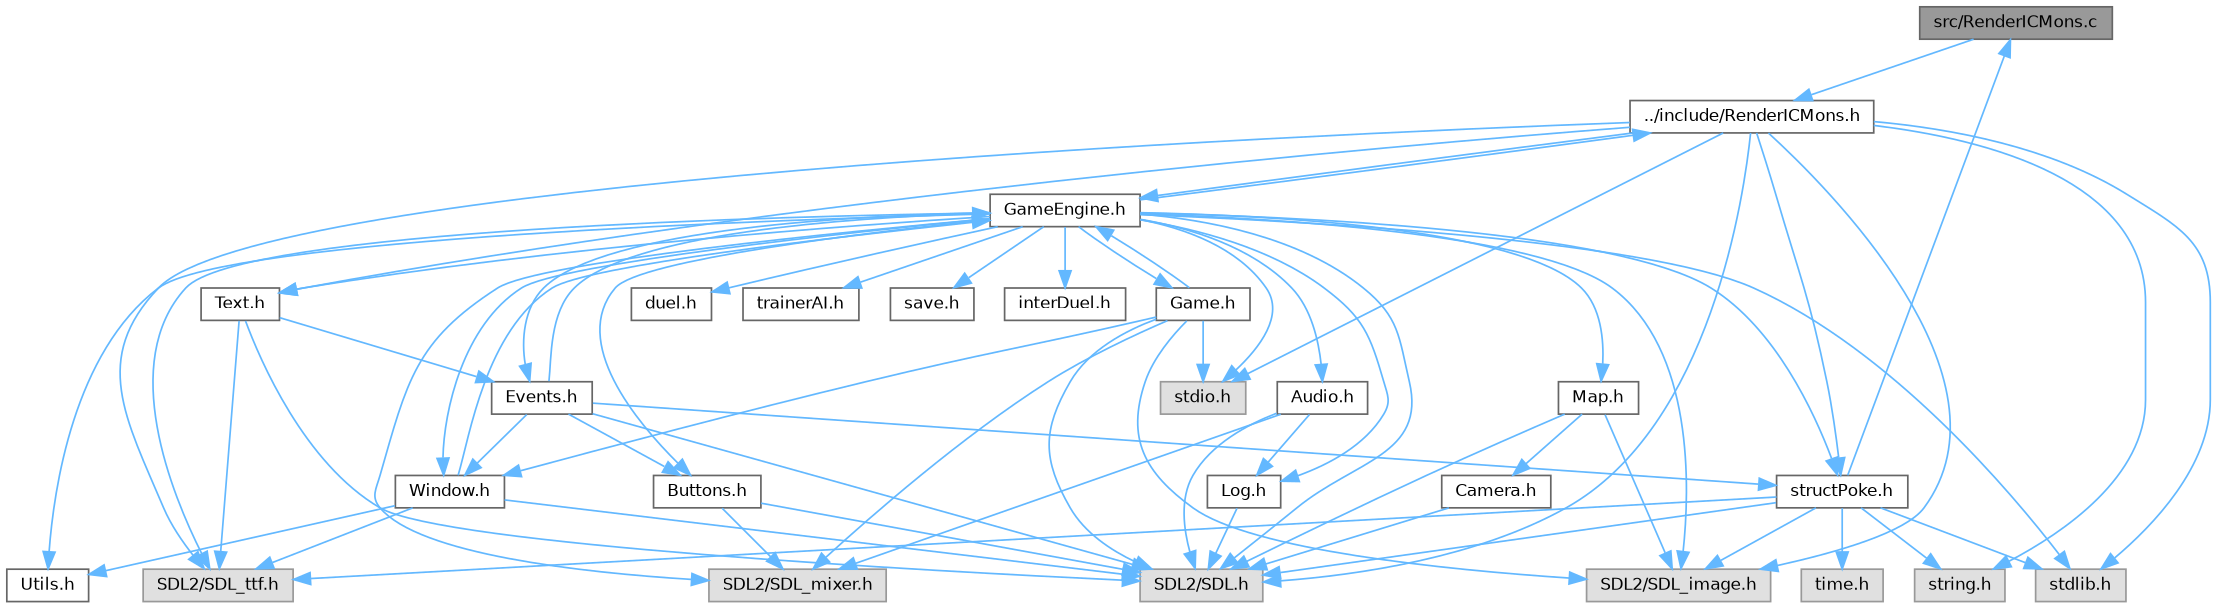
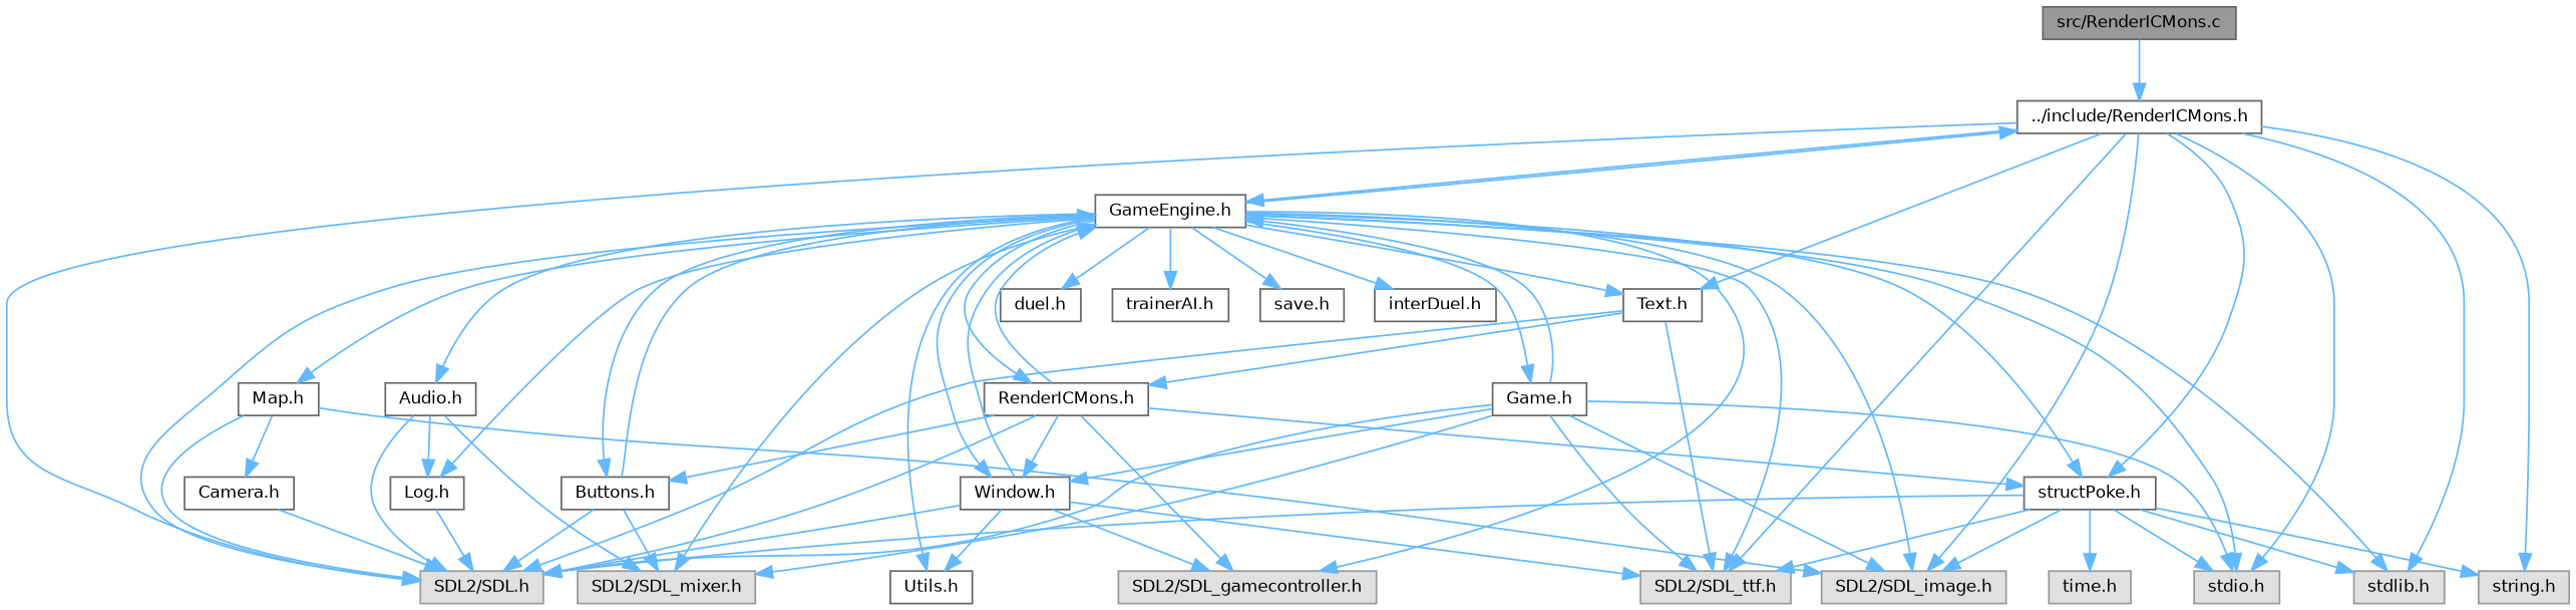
  digraph {
    node [color=grey40 fillcolor=white fontname=Helvetica fontsize=10 shape=box style=filled]
    edge [color=steelblue1 fontname=Helvetica fontsize=10 labelfontname=Helvetica labelfontsize=10 style=solid]
    n1 [color=gray40 fillcolor=grey60 fontcolor=black height=0.2 label="src/RenderICMons.c" width=0.4]
    n2 [height=0.2 label="../include/RenderICMons.h" width=0.4]
    n3 [color=grey60 fillcolor="#E0E0E0" height=0.2 label="SDL2/SDL.h" width=0.4]
    n4 [color=grey60 fillcolor="#E0E0E0" height=0.2 label="SDL2/SDL_image.h" width=0.4]
    n5 [color=grey60 fillcolor="#E0E0E0" height=0.2 label="SDL2/SDL_ttf.h" width=0.4]
    n6 [color=grey60 fillcolor="#E0E0E0" height=0.2 label="stdio.h" width=0.4]
    n7 [color=grey60 fillcolor="#E0E0E0" height=0.2 label="stdlib.h" width=0.4]
    n8 [color=grey60 fillcolor="#E0E0E0" height=0.2 label="string.h" width=0.4]
    n9 [height=0.2 label="GameEngine.h" width=0.4]
    n10 [height=0.2 label="structPoke.h" width=0.4]
    n11 [height=0.2 label="Text.h" width=0.4]
    n12 [color=grey60 fillcolor="#E0E0E0" height=0.2 label="SDL2/SDL_mixer.h" width=0.4]
+   n13 [color=grey60 fillcolor="#E0E0E0" height=0.2 label="SDL2/SDL_gamecontroller.h" width=0.4]
    n14 [height=0.2 label="Log.h" width=0.4]
    n15 [height=0.2 label="Audio.h" width=0.4]
    n16 [height=0.2 label="Buttons.h" width=0.4]
    n17 [height=0.2 label="duel.h" width=0.4]
    n18 [height=0.2 label="trainerAI.h" width=0.4]
    n19 [height=0.2 label="save.h" width=0.4]
    n20 [height=0.2 label="interDuel.h" width=0.4]
    n21 [height=0.2 label="Utils.h" width=0.4]
    n22 [height=0.2 label="Window.h" width=0.4]
    n23 [height=0.2 label="Map.h" width=0.4]
    n24 [height=0.2 label="Game.h" width=0.4]
-   n25 [height=0.2 label="Events.h" width=0.4]
+   n25 [height=0.2 label="RenderICMons.h" width=0.4]
    n26 [color=grey60 fillcolor="#E0E0E0" height=0.2 label="time.h" width=0.4]
    n27 [height=0.2 label="Camera.h" width=0.4]
    n1 -> n2
    n2 -> n3
    n2 -> n4
    n2 -> n5
    n2 -> n6
    n2 -> n7
    n2 -> n8
    n2 -> n9
    n2 -> n10
    n2 -> n11
    n9 -> n2
    n9 -> n3
    n9 -> n4
    n9 -> n5
    n9 -> n6
    n9 -> n7
    n9 -> n10
    n9 -> n11
    n9 -> n12
+   n9 -> n13
    n9 -> n14
    n9 -> n15
    n9 -> n16
    n9 -> n17
    n9 -> n18
    n9 -> n19
    n9 -> n20
    n9 -> n21
    n9 -> n22
    n9 -> n23
    n9 -> n24
    n9 -> n25
    n10 -> n3
    n10 -> n4
    n10 -> n5
-   n10 -> n1
+   n10 -> n6
    n10 -> n7
    n10 -> n8
    n10 -> n26
    n11 -> n3
    n11 -> n5
    n11 -> n25
    n14 -> n3
    n15 -> n3
    n15 -> n12
    n15 -> n14
    n16 -> n3
+   n16 -> n9
    n16 -> n12
    n22 -> n3
    n22 -> n5
    n22 -> n9
+   n22 -> n13
    n22 -> n21
    n23 -> n3
    n23 -> n4
    n23 -> n27
    n24 -> n3
    n24 -> n4
+   n24 -> n5
    n24 -> n6
    n24 -> n9
    n24 -> n12
    n24 -> n22
    n25 -> n3
    n25 -> n9
    n25 -> n10
+   n25 -> n13
    n25 -> n16
    n25 -> n22
    n27 -> n3
  }
